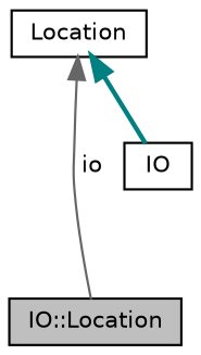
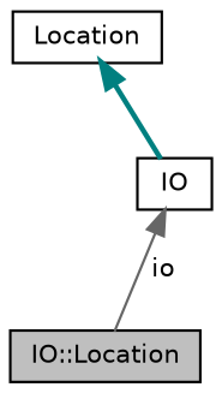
  digraph {
    node [color=black fontname=Helvetica fontsize=10 shape=record]
    edge [dir=back fontname=Helvetica fontsize=10 labelfontname=Helvetica labelfontsize=10]
    n1 [fillcolor=grey75 fontcolor=black height=0.2 label="IO::Location" style=filled width=0.4]
    n2 [height=0.2 label=IO width=0.4]
    n3 [height=0.2 label=Location width=0.4]
-   n3 -> n1 [color=gray40 label=" io" style=solid]
+   n2 -> n1 [color=gray40 label=" io" style=solid]
    n3 -> n2 [color=teal style=bold]
  }
